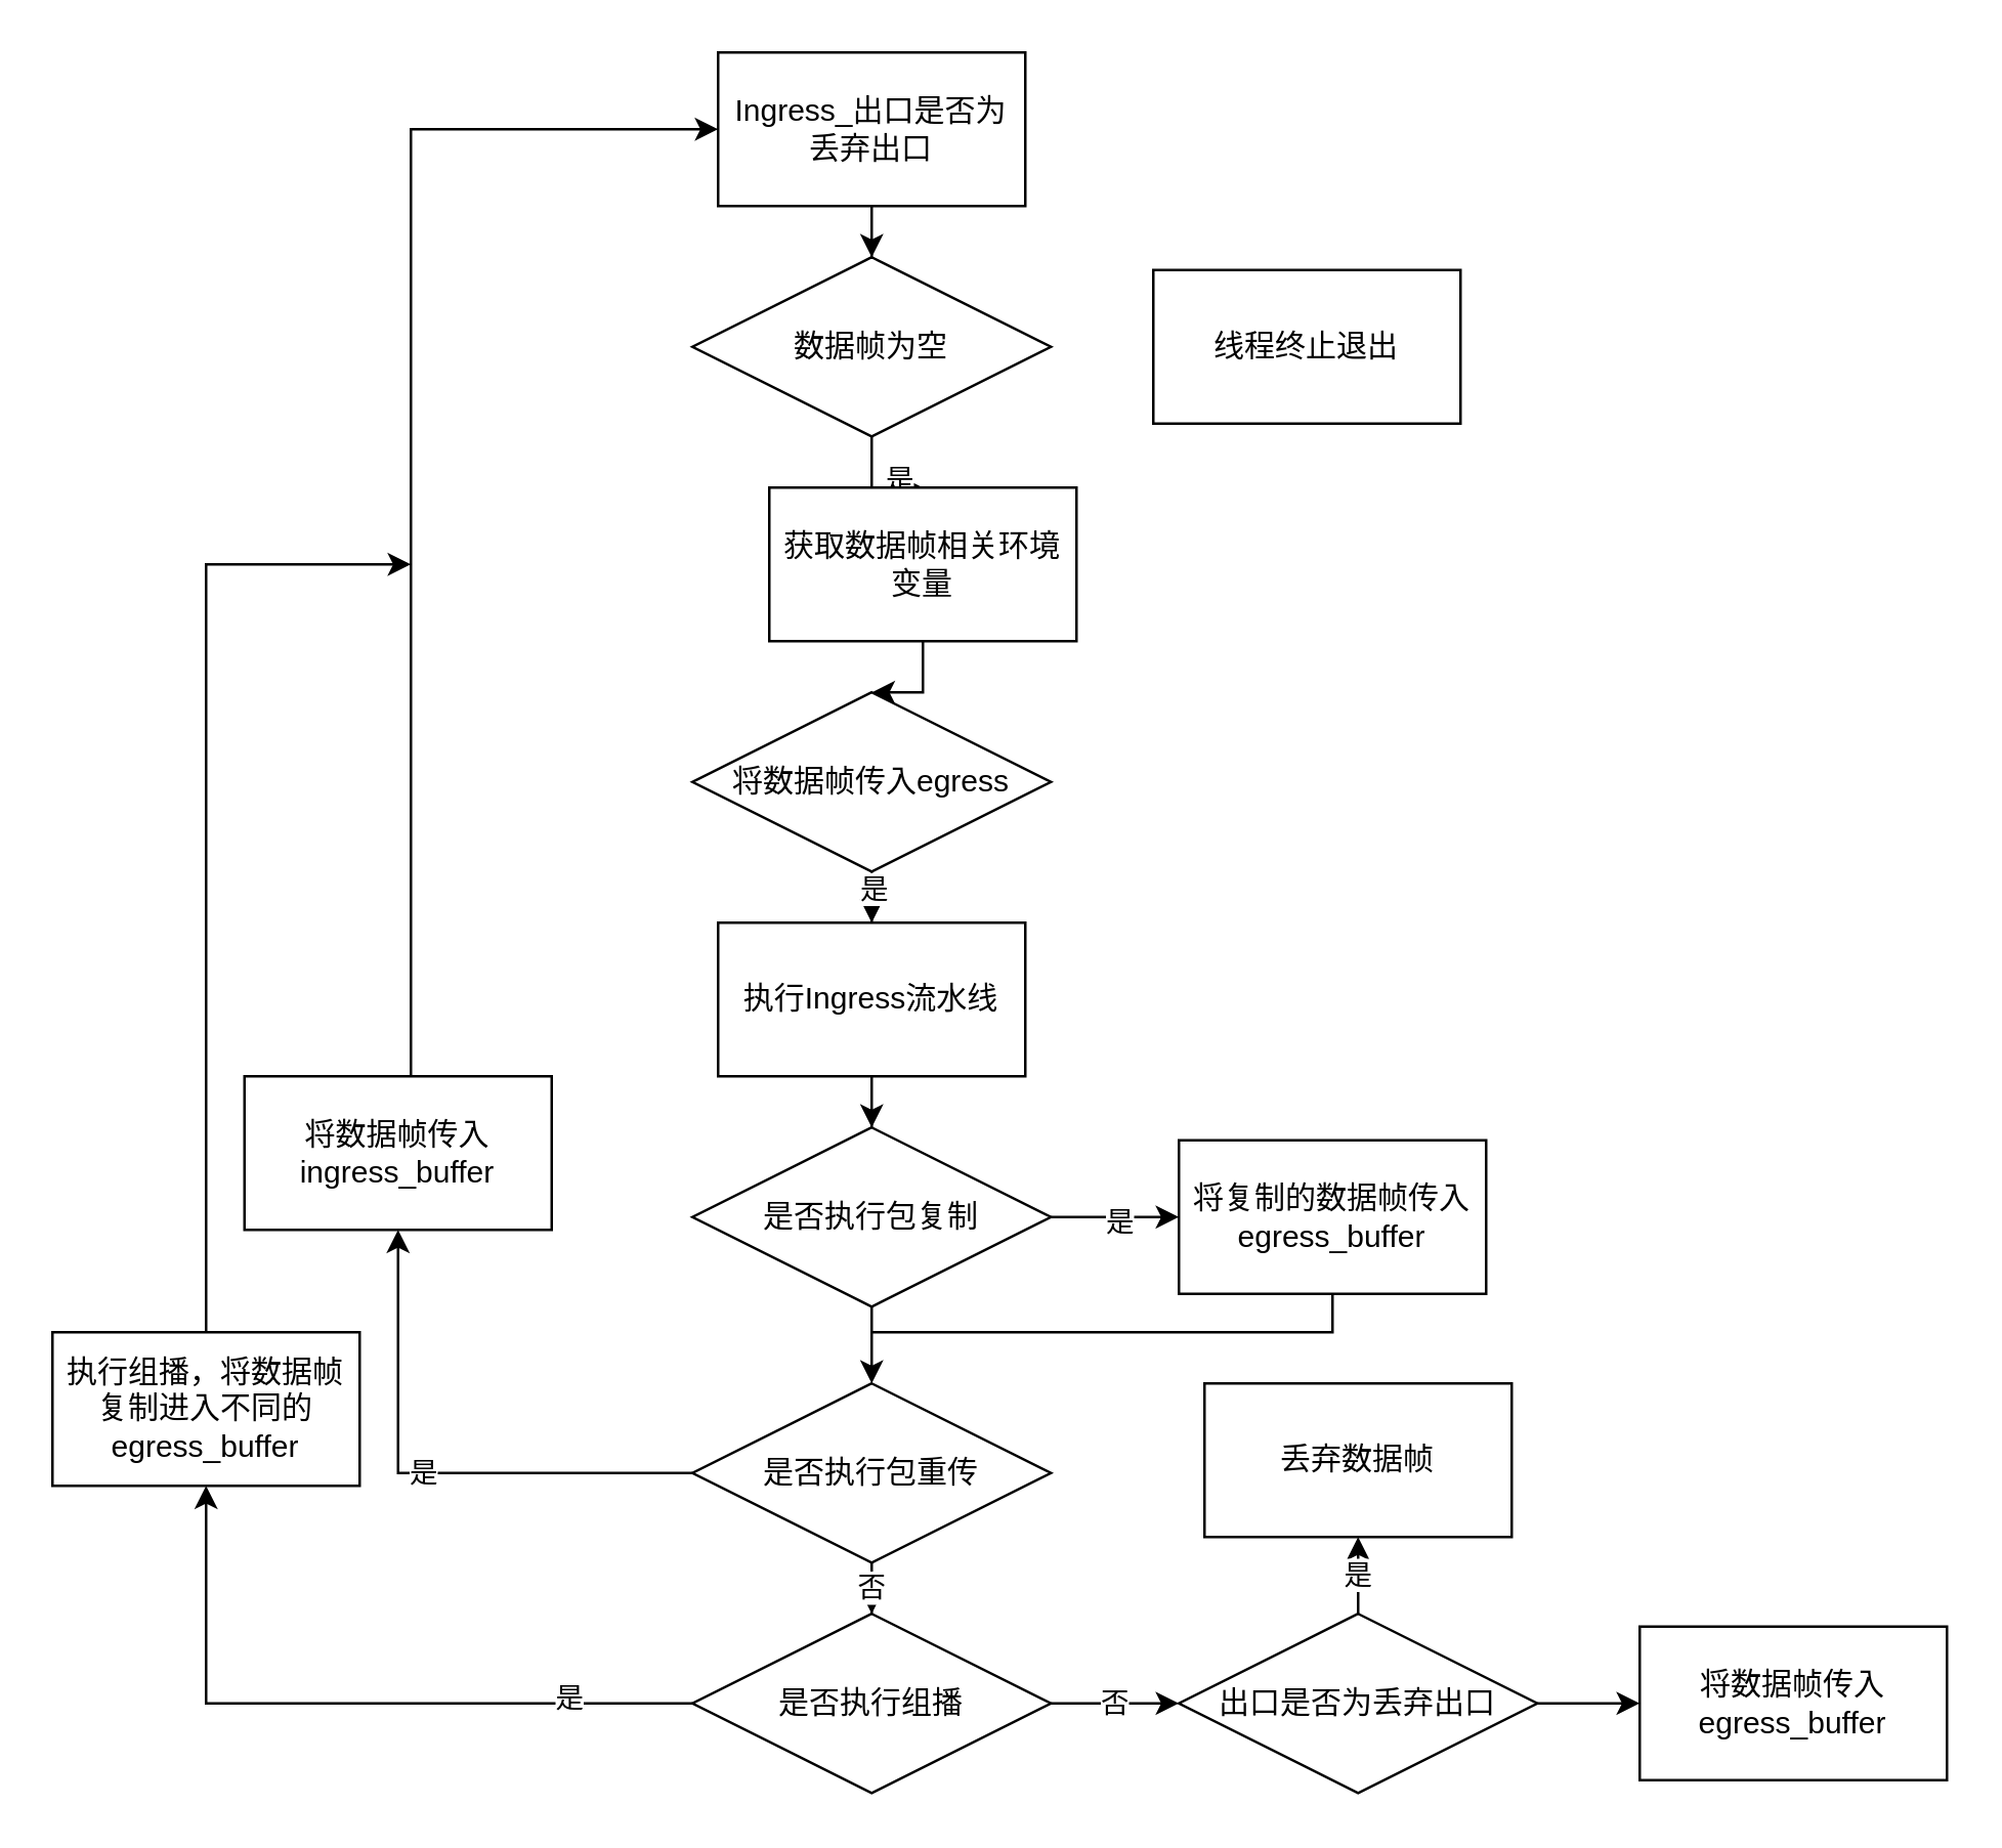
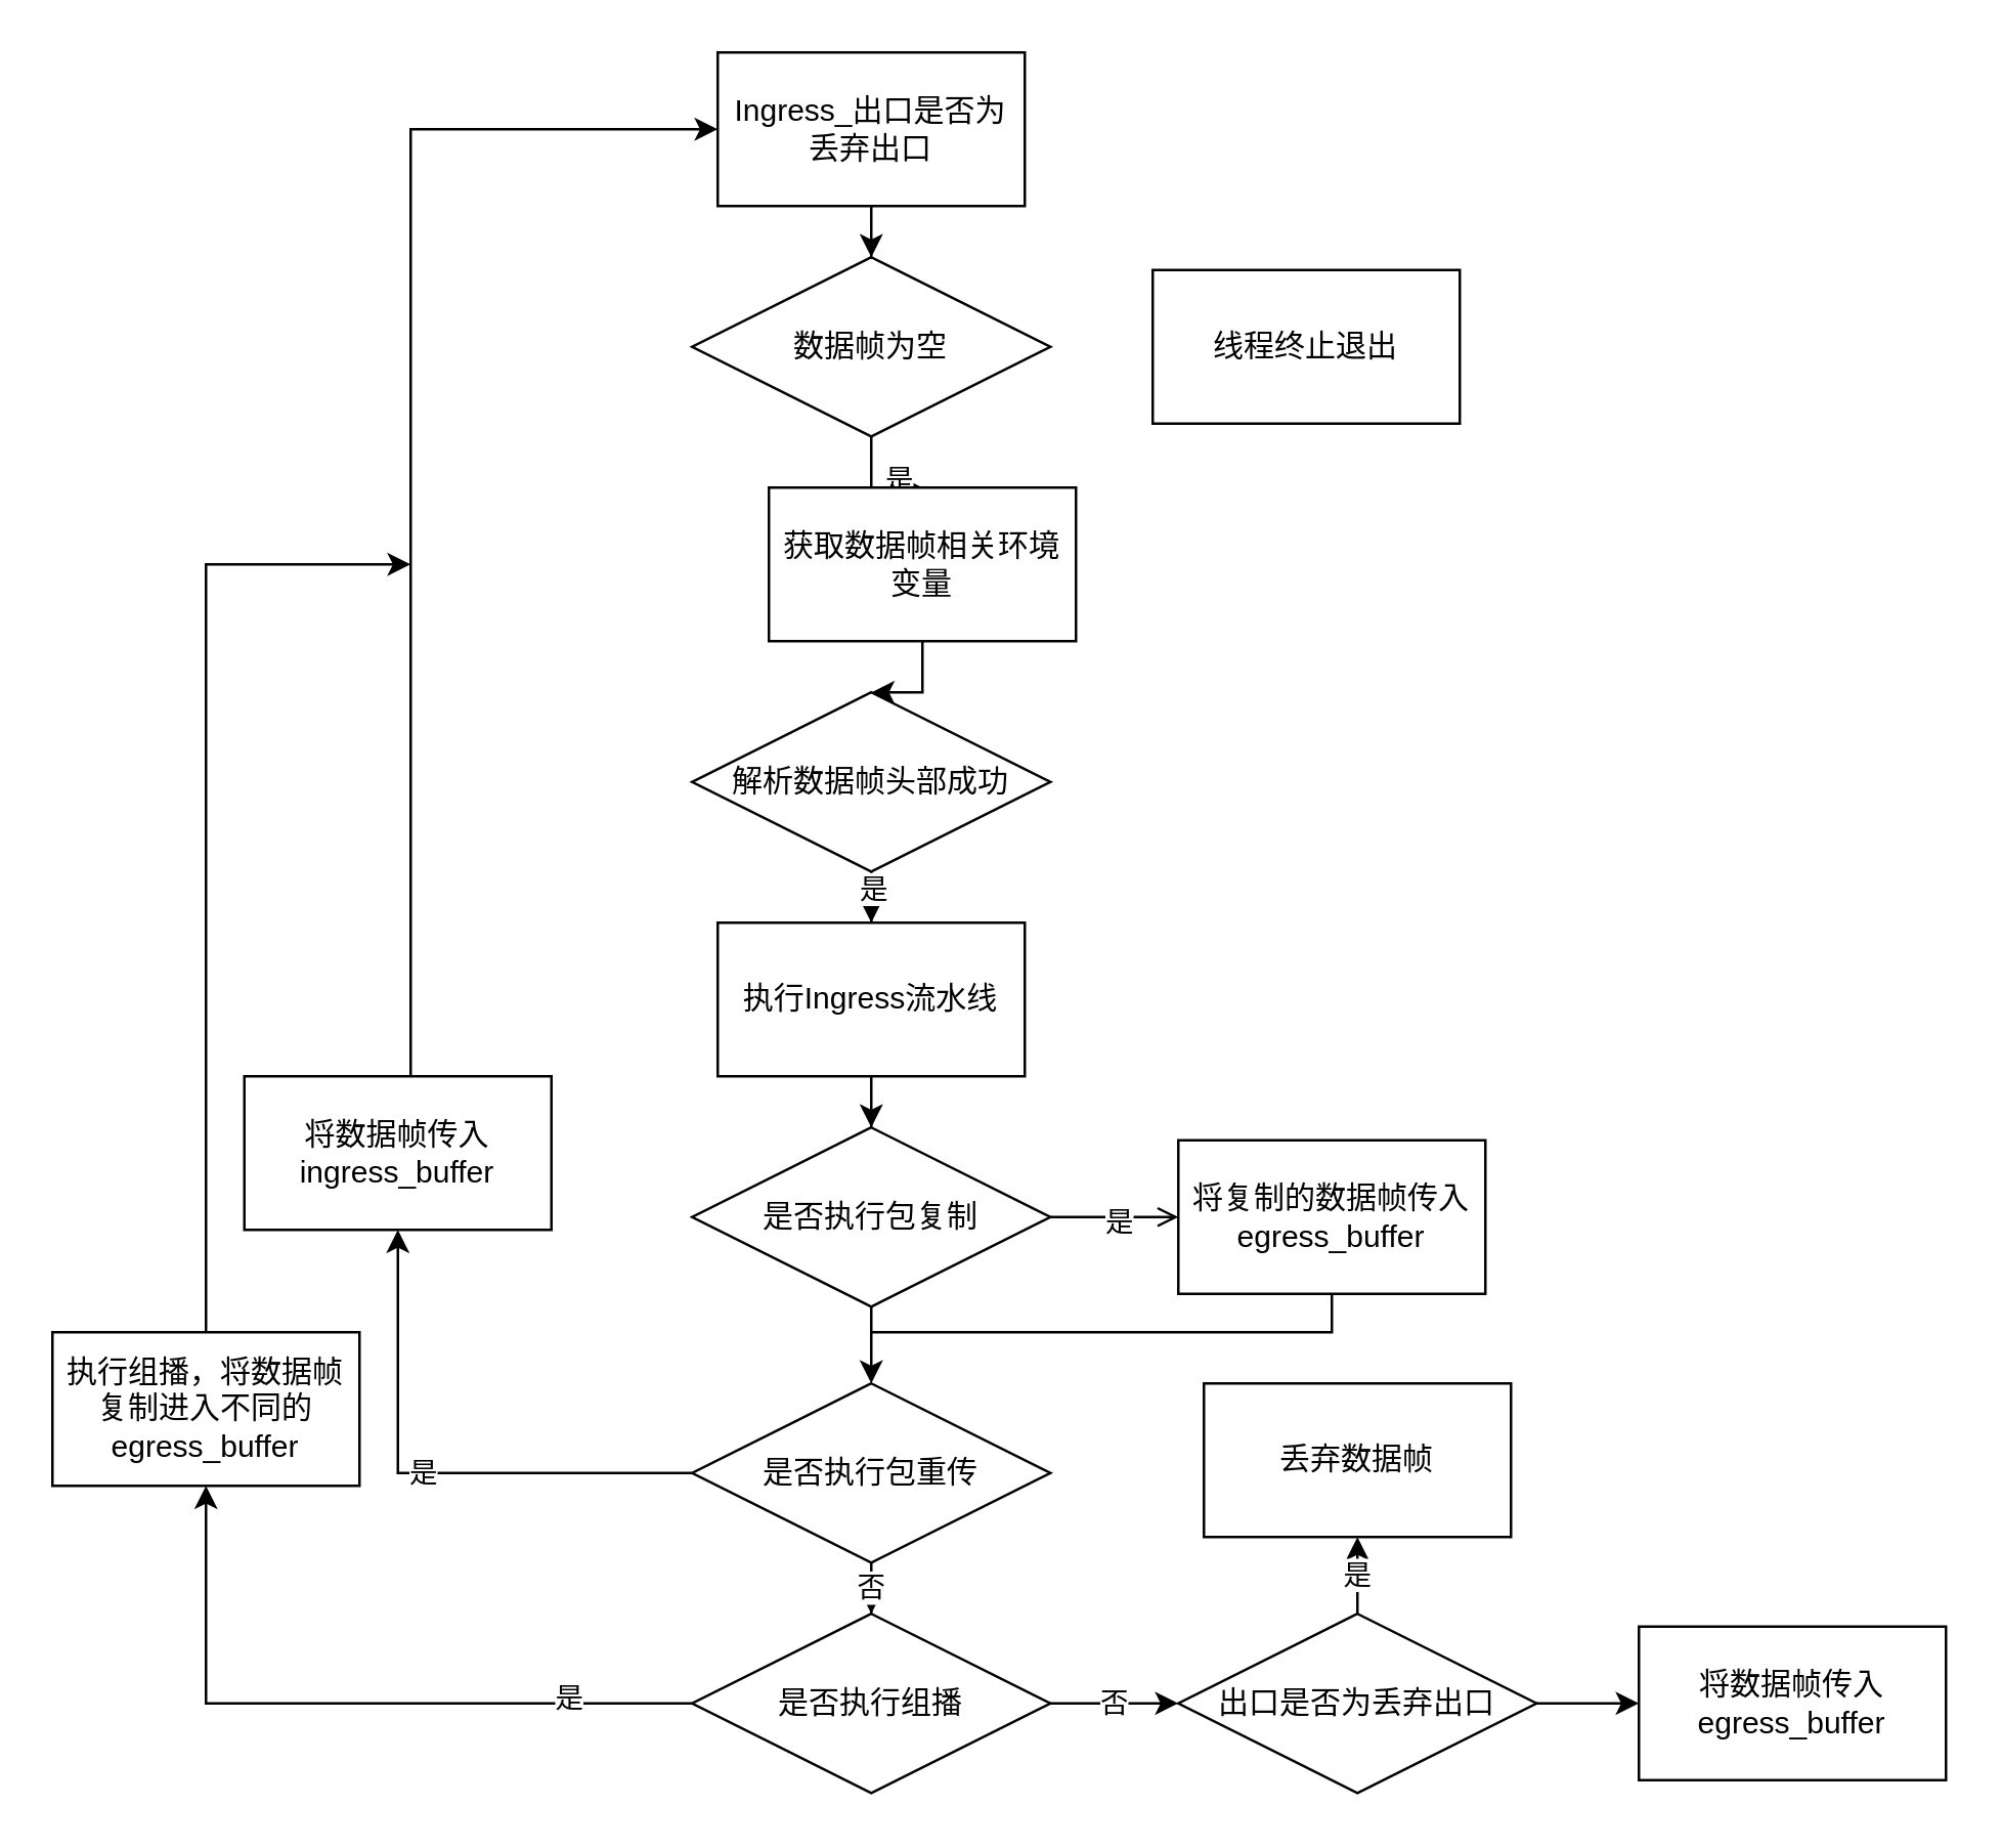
  <mxCell id="0" />
  <mxCell id="1" parent="0" />
  <mxCell id="2" value="" style="edgeStyle=orthogonalEdgeStyle;rounded=0;orthogonalLoop=1;jettySize=auto;html=1;" edge="1" parent="1" source="3" target="6"><mxGeometry relative="1" as="geometry" /></mxCell>
  <mxCell id="3" value="Ingress_出口是否为丢弃出口" style="rounded=0;whiteSpace=wrap;html=1;" vertex="1" parent="1"><mxGeometry x="280" y="20" width="120" height="60" as="geometry" /></mxCell>
  <mxCell id="4" style="edgeStyle=orthogonalEdgeStyle;rounded=0;orthogonalLoop=1;jettySize=auto;html=1;exitX=0.5;exitY=1;exitDx=0;exitDy=0;entryX=0.5;entryY=0;entryDx=0;entryDy=0;" edge="1" parent="1" source="6" target="8"><mxGeometry relative="1" as="geometry"><Array as="points"><mxPoint x="340" y="180" /><mxPoint x="340" y="180" /></Array></mxGeometry></mxCell>
  <mxCell id="5" value="是" style="edgeLabel;html=1;align=center;verticalAlign=middle;resizable=0;points=[];" vertex="1" connectable="0" parent="4"><mxGeometry x="-0.179" relative="1" as="geometry"><mxPoint x="10" as="offset" /></mxGeometry></mxCell>
  <mxCell id="6" value="数据帧为空" style="rhombus;whiteSpace=wrap;html=1;" vertex="1" parent="1"><mxGeometry x="270" y="100" width="140" height="70" as="geometry" /></mxCell>
  <mxCell id="7" value="" style="edgeStyle=orthogonalEdgeStyle;rounded=0;orthogonalLoop=1;jettySize=auto;html=1;" edge="1" parent="1" source="8" target="11"><mxGeometry relative="1" as="geometry" /></mxCell>
  <mxCell id="8" value="获取数据帧相关环境变量" style="rounded=0;whiteSpace=wrap;html=1;" vertex="1" parent="1"><mxGeometry x="300" y="190" width="120" height="60" as="geometry" /></mxCell>
  <mxCell id="9" value="" style="edgeStyle=orthogonalEdgeStyle;rounded=0;orthogonalLoop=1;jettySize=auto;html=1;" edge="1" parent="1" source="11" target="14"><mxGeometry relative="1" as="geometry" /></mxCell>
  <mxCell id="10" value="是" style="edgeLabel;html=1;align=center;verticalAlign=middle;resizable=0;points=[];" vertex="1" connectable="0" parent="9"><mxGeometry x="0.132" relative="1" as="geometry"><mxPoint as="offset" /></mxGeometry></mxCell>
- <mxCell id="11" value="将数据帧传入egress" style="rhombus;whiteSpace=wrap;html=1;" vertex="1" parent="1"><mxGeometry x="270" y="270" width="140" height="70" as="geometry" /></mxCell>
+ <mxCell id="11" value="解析数据帧头部成功" style="rhombus;whiteSpace=wrap;html=1;" vertex="1" parent="1"><mxGeometry x="270" y="270" width="140" height="70" as="geometry" /></mxCell>
  <mxCell id="12" value="线程终止退出" style="whiteSpace=wrap;html=1;" vertex="1" parent="1"><mxGeometry x="450" y="105" width="120" height="60" as="geometry" /></mxCell>
  <mxCell id="13" value="" style="edgeStyle=orthogonalEdgeStyle;rounded=0;orthogonalLoop=1;jettySize=auto;html=1;" edge="1" parent="1" source="14" target="18"><mxGeometry relative="1" as="geometry" /></mxCell>
  <mxCell id="14" value="执行Ingress流水线" style="rounded=0;whiteSpace=wrap;html=1;" vertex="1" parent="1"><mxGeometry x="280" y="360" width="120" height="60" as="geometry" /></mxCell>
- <mxCell id="15" value="" style="edgeStyle=orthogonalEdgeStyle;rounded=0;orthogonalLoop=1;jettySize=auto;html=1;" edge="1" parent="1" source="18" target="19"><mxGeometry relative="1" as="geometry" /></mxCell>
+ <mxCell id="15" value="" style="edgeStyle=orthogonalEdgeStyle;rounded=0;orthogonalLoop=1;jettySize=auto;html=1;endArrow=open;" edge="1" parent="1" source="18" target="19"><mxGeometry relative="1" as="geometry" /></mxCell>
  <mxCell id="16" value="是" style="edgeLabel;html=1;align=center;verticalAlign=middle;resizable=0;points=[];" vertex="1" connectable="0" parent="15"><mxGeometry x="0.241" y="-1" relative="1" as="geometry"><mxPoint x="-4.88" as="offset" /></mxGeometry></mxCell>
  <mxCell id="17" value="" style="edgeStyle=orthogonalEdgeStyle;rounded=0;orthogonalLoop=1;jettySize=auto;html=1;" edge="1" parent="1" source="18" target="22"><mxGeometry relative="1" as="geometry" /></mxCell>
  <mxCell id="18" value="是否执行包复制" style="rhombus;whiteSpace=wrap;html=1;" vertex="1" parent="1"><mxGeometry x="270" y="440" width="140" height="70" as="geometry" /></mxCell>
  <mxCell id="19" value="将复制的数据帧传入egress_buffer" style="whiteSpace=wrap;html=1;" vertex="1" parent="1"><mxGeometry x="460" y="445" width="120" height="60" as="geometry" /></mxCell>
  <mxCell id="20" value="是" style="edgeStyle=orthogonalEdgeStyle;rounded=0;orthogonalLoop=1;jettySize=auto;html=1;" edge="1" parent="1" source="22" target="24"><mxGeometry relative="1" as="geometry" /></mxCell>
  <mxCell id="21" value="否" style="edgeStyle=orthogonalEdgeStyle;rounded=0;orthogonalLoop=1;jettySize=auto;html=1;" edge="1" parent="1" source="22" target="29"><mxGeometry relative="1" as="geometry" /></mxCell>
  <mxCell id="22" value="是否执行包重传" style="rhombus;whiteSpace=wrap;html=1;" vertex="1" parent="1"><mxGeometry x="270" y="540" width="140" height="70" as="geometry" /></mxCell>
  <mxCell id="23" value="" style="edgeStyle=orthogonalEdgeStyle;rounded=0;orthogonalLoop=1;jettySize=auto;html=1;entryX=0;entryY=0.5;entryDx=0;entryDy=0;" edge="1" parent="1" source="24" target="3"><mxGeometry relative="1" as="geometry"><mxPoint x="160" y="60" as="targetPoint" /><Array as="points"><mxPoint x="160" y="50" /></Array></mxGeometry></mxCell>
  <mxCell id="24" value="将数据帧传入ingress_buffer" style="whiteSpace=wrap;html=1;" vertex="1" parent="1"><mxGeometry x="95" y="420" width="120" height="60" as="geometry" /></mxCell>
  <mxCell id="25" value="" style="endArrow=none;html=1;entryX=0.5;entryY=1;entryDx=0;entryDy=0;rounded=0;" edge="1" parent="1" target="19"><mxGeometry width="50" height="50" relative="1" as="geometry"><mxPoint x="340" y="520" as="sourcePoint" /><mxPoint x="520" y="530" as="targetPoint" /><Array as="points"><mxPoint x="520" y="520" /></Array></mxGeometry></mxCell>
  <mxCell id="26" value="" style="edgeStyle=orthogonalEdgeStyle;rounded=0;orthogonalLoop=1;jettySize=auto;html=1;" edge="1" parent="1" source="29" target="34"><mxGeometry relative="1" as="geometry" /></mxCell>
  <mxCell id="27" value="是" style="edgeLabel;html=1;align=center;verticalAlign=middle;resizable=0;points=[];" vertex="1" connectable="0" parent="26"><mxGeometry x="-0.641" y="-3" relative="1" as="geometry"><mxPoint as="offset" /></mxGeometry></mxCell>
  <mxCell id="28" value="否" style="edgeStyle=orthogonalEdgeStyle;rounded=0;orthogonalLoop=1;jettySize=auto;html=1;" edge="1" parent="1" source="29" target="32"><mxGeometry relative="1" as="geometry"><Array as="points"><mxPoint x="440" y="665" /><mxPoint x="440" y="665" /></Array></mxGeometry></mxCell>
  <mxCell id="29" value="是否执行组播" style="rhombus;whiteSpace=wrap;html=1;" vertex="1" parent="1"><mxGeometry x="270" y="630" width="140" height="70" as="geometry" /></mxCell>
  <mxCell id="30" value="是" style="edgeStyle=orthogonalEdgeStyle;rounded=0;orthogonalLoop=1;jettySize=auto;html=1;" edge="1" parent="1" source="32" target="35"><mxGeometry relative="1" as="geometry" /></mxCell>
  <mxCell id="31" value="" style="edgeStyle=orthogonalEdgeStyle;rounded=0;orthogonalLoop=1;jettySize=auto;html=1;" edge="1" parent="1" source="32" target="36"><mxGeometry relative="1" as="geometry" /></mxCell>
  <mxCell id="32" value="出口是否为丢弃出口" style="rhombus;whiteSpace=wrap;html=1;" vertex="1" parent="1"><mxGeometry x="460" y="630" width="140" height="70" as="geometry" /></mxCell>
  <mxCell id="33" value="" style="edgeStyle=orthogonalEdgeStyle;rounded=0;orthogonalLoop=1;jettySize=auto;html=1;" edge="1" parent="1" source="34"><mxGeometry relative="1" as="geometry"><mxPoint x="160" y="220" as="targetPoint" /><Array as="points"><mxPoint x="80" y="220" /></Array></mxGeometry></mxCell>
  <mxCell id="34" value="执行组播，将数据帧复制进入不同的egress_buffer" style="whiteSpace=wrap;html=1;" vertex="1" parent="1"><mxGeometry x="20" y="520" width="120" height="60" as="geometry" /></mxCell>
  <mxCell id="35" value="丢弃数据帧" style="whiteSpace=wrap;html=1;" vertex="1" parent="1"><mxGeometry x="470" y="540" width="120" height="60" as="geometry" /></mxCell>
  <mxCell id="36" value="将数据帧传入egress_buffer" style="whiteSpace=wrap;html=1;" vertex="1" parent="1"><mxGeometry x="640" y="635" width="120" height="60" as="geometry" /></mxCell>
